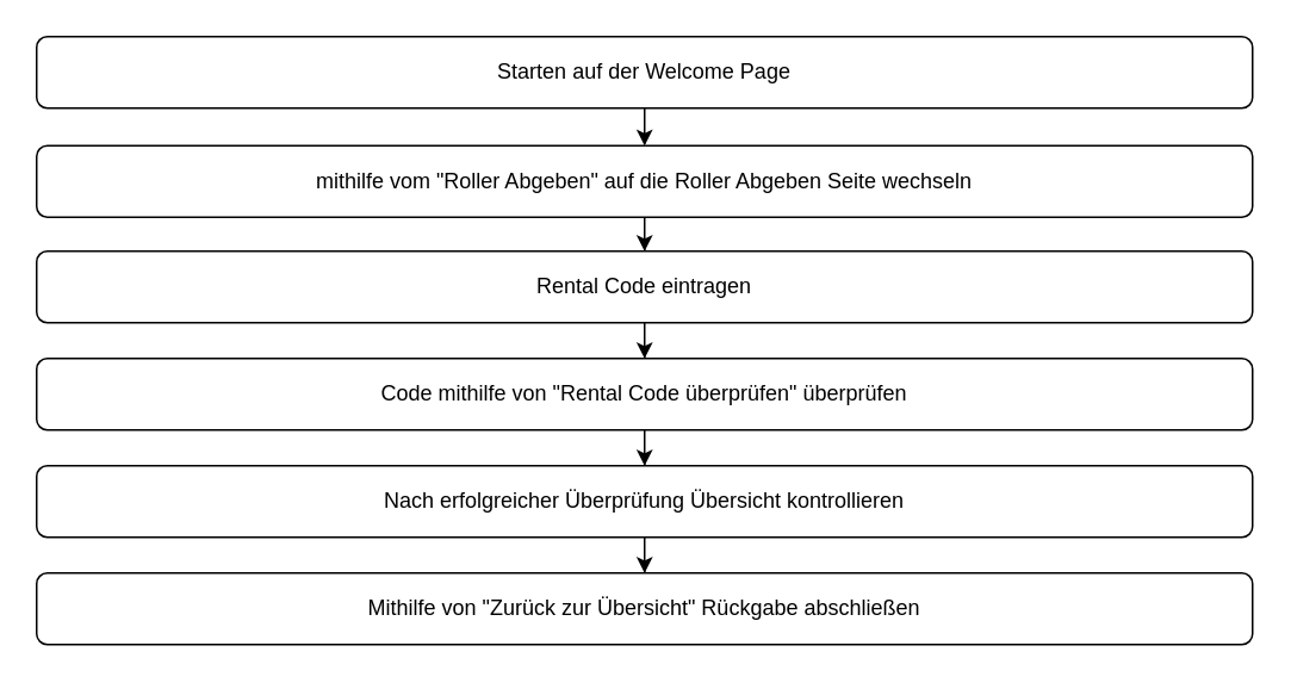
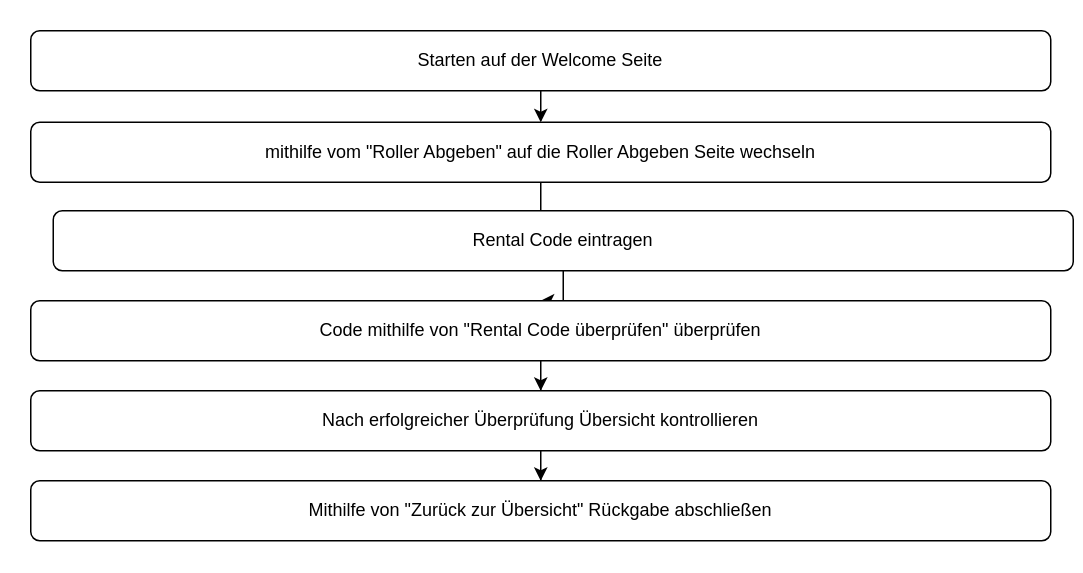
  <mxCell id="0" />
  <mxCell id="1" parent="0" />
  <mxCell id="2" value="" style="edgeStyle=orthogonalEdgeStyle;rounded=0;orthogonalLoop=1;jettySize=auto;html=1;" parent="1" source="3" target="5" edge="1"><mxGeometry relative="1" as="geometry" /></mxCell>
- <mxCell id="3" value="Starten auf der Welcome Page" style="rounded=1;whiteSpace=wrap;html=1;" parent="1" vertex="1"><mxGeometry x="20" y="20" width="680" height="40" as="geometry" /></mxCell>
+ <mxCell id="3" value="Starten auf der Welcome Seite" style="rounded=1;whiteSpace=wrap;html=1;" parent="1" vertex="1"><mxGeometry x="20" y="20" width="680" height="40" as="geometry" /></mxCell>
  <mxCell id="4" value="" style="edgeStyle=orthogonalEdgeStyle;rounded=0;orthogonalLoop=1;jettySize=auto;html=1;" parent="1" source="5" target="7" edge="1"><mxGeometry relative="1" as="geometry" /></mxCell>
  <mxCell id="5" value="mithilfe vom &quot;Roller Abgeben&quot; auf die Roller Abgeben Seite wechseln" style="rounded=1;whiteSpace=wrap;html=1;" parent="1" vertex="1"><mxGeometry x="20" y="81" width="680" height="40" as="geometry" /></mxCell>
  <mxCell id="6" value="" style="edgeStyle=orthogonalEdgeStyle;rounded=0;orthogonalLoop=1;jettySize=auto;html=1;" parent="1" source="7" target="9" edge="1"><mxGeometry relative="1" as="geometry" /></mxCell>
- <mxCell id="7" value="Rental Code eintragen" style="rounded=1;whiteSpace=wrap;html=1;" parent="1" vertex="1"><mxGeometry x="20" y="140" width="680" height="40" as="geometry" /></mxCell>
+ <mxCell id="7" value="Rental Code eintragen" style="rounded=1;whiteSpace=wrap;html=1;" parent="1" vertex="1"><mxGeometry x="35" y="140" width="680" height="40" as="geometry" /></mxCell>
  <mxCell id="8" value="" style="edgeStyle=orthogonalEdgeStyle;rounded=0;orthogonalLoop=1;jettySize=auto;html=1;" parent="1" source="9" target="11" edge="1"><mxGeometry relative="1" as="geometry" /></mxCell>
  <mxCell id="9" value="Code mithilfe von &quot;Rental Code überprüfen&quot; überprüfen" style="rounded=1;whiteSpace=wrap;html=1;" parent="1" vertex="1"><mxGeometry x="20" y="200" width="680" height="40" as="geometry" /></mxCell>
  <mxCell id="10" value="" style="edgeStyle=orthogonalEdgeStyle;rounded=0;orthogonalLoop=1;jettySize=auto;html=1;" parent="1" source="11" target="12" edge="1"><mxGeometry relative="1" as="geometry" /></mxCell>
  <mxCell id="11" value="Nach erfolgreicher Überprüfung Übersicht kontrollieren" style="rounded=1;whiteSpace=wrap;html=1;" parent="1" vertex="1"><mxGeometry x="20" y="260" width="680" height="40" as="geometry" /></mxCell>
  <mxCell id="12" value="Mithilfe von &quot;Zurück zur Übersicht&quot; Rückgabe abschließen" style="rounded=1;whiteSpace=wrap;html=1;" parent="1" vertex="1"><mxGeometry x="20" y="320" width="680" height="40" as="geometry" /></mxCell>
